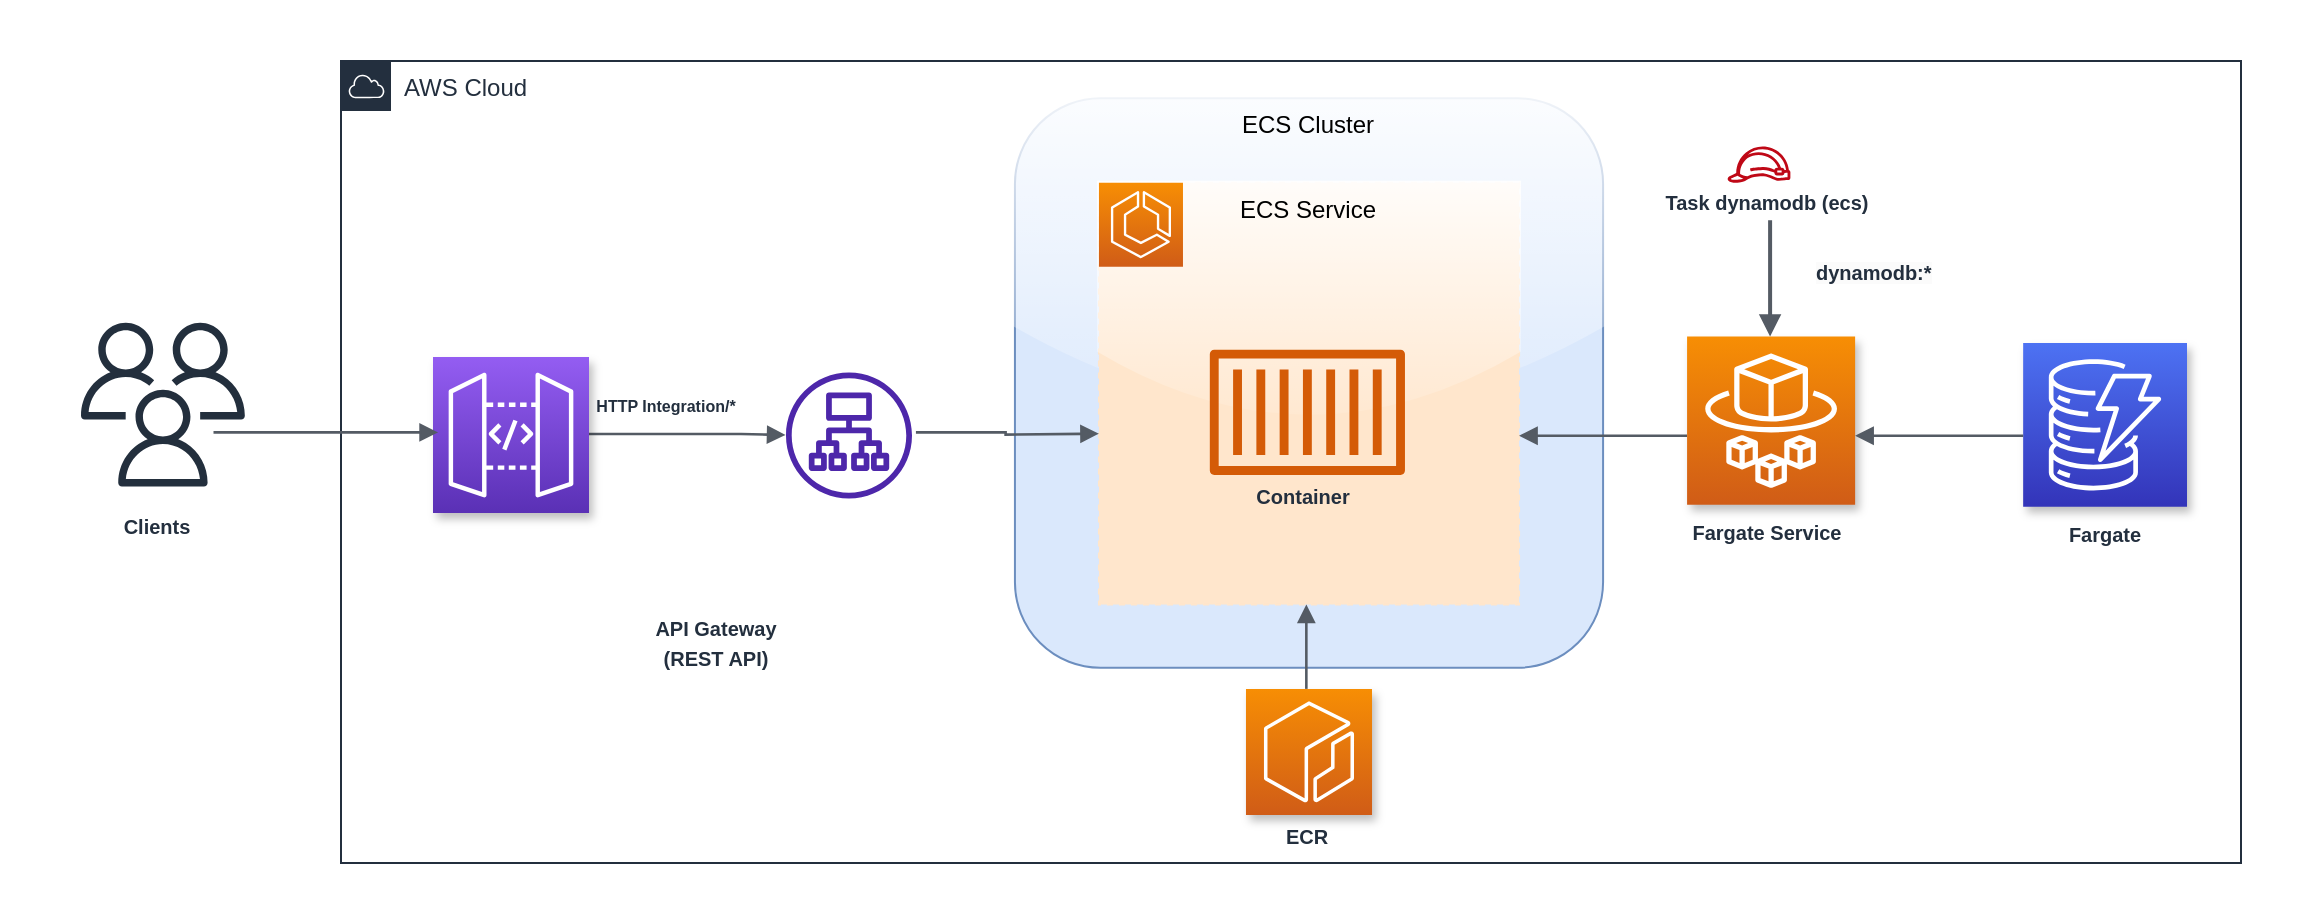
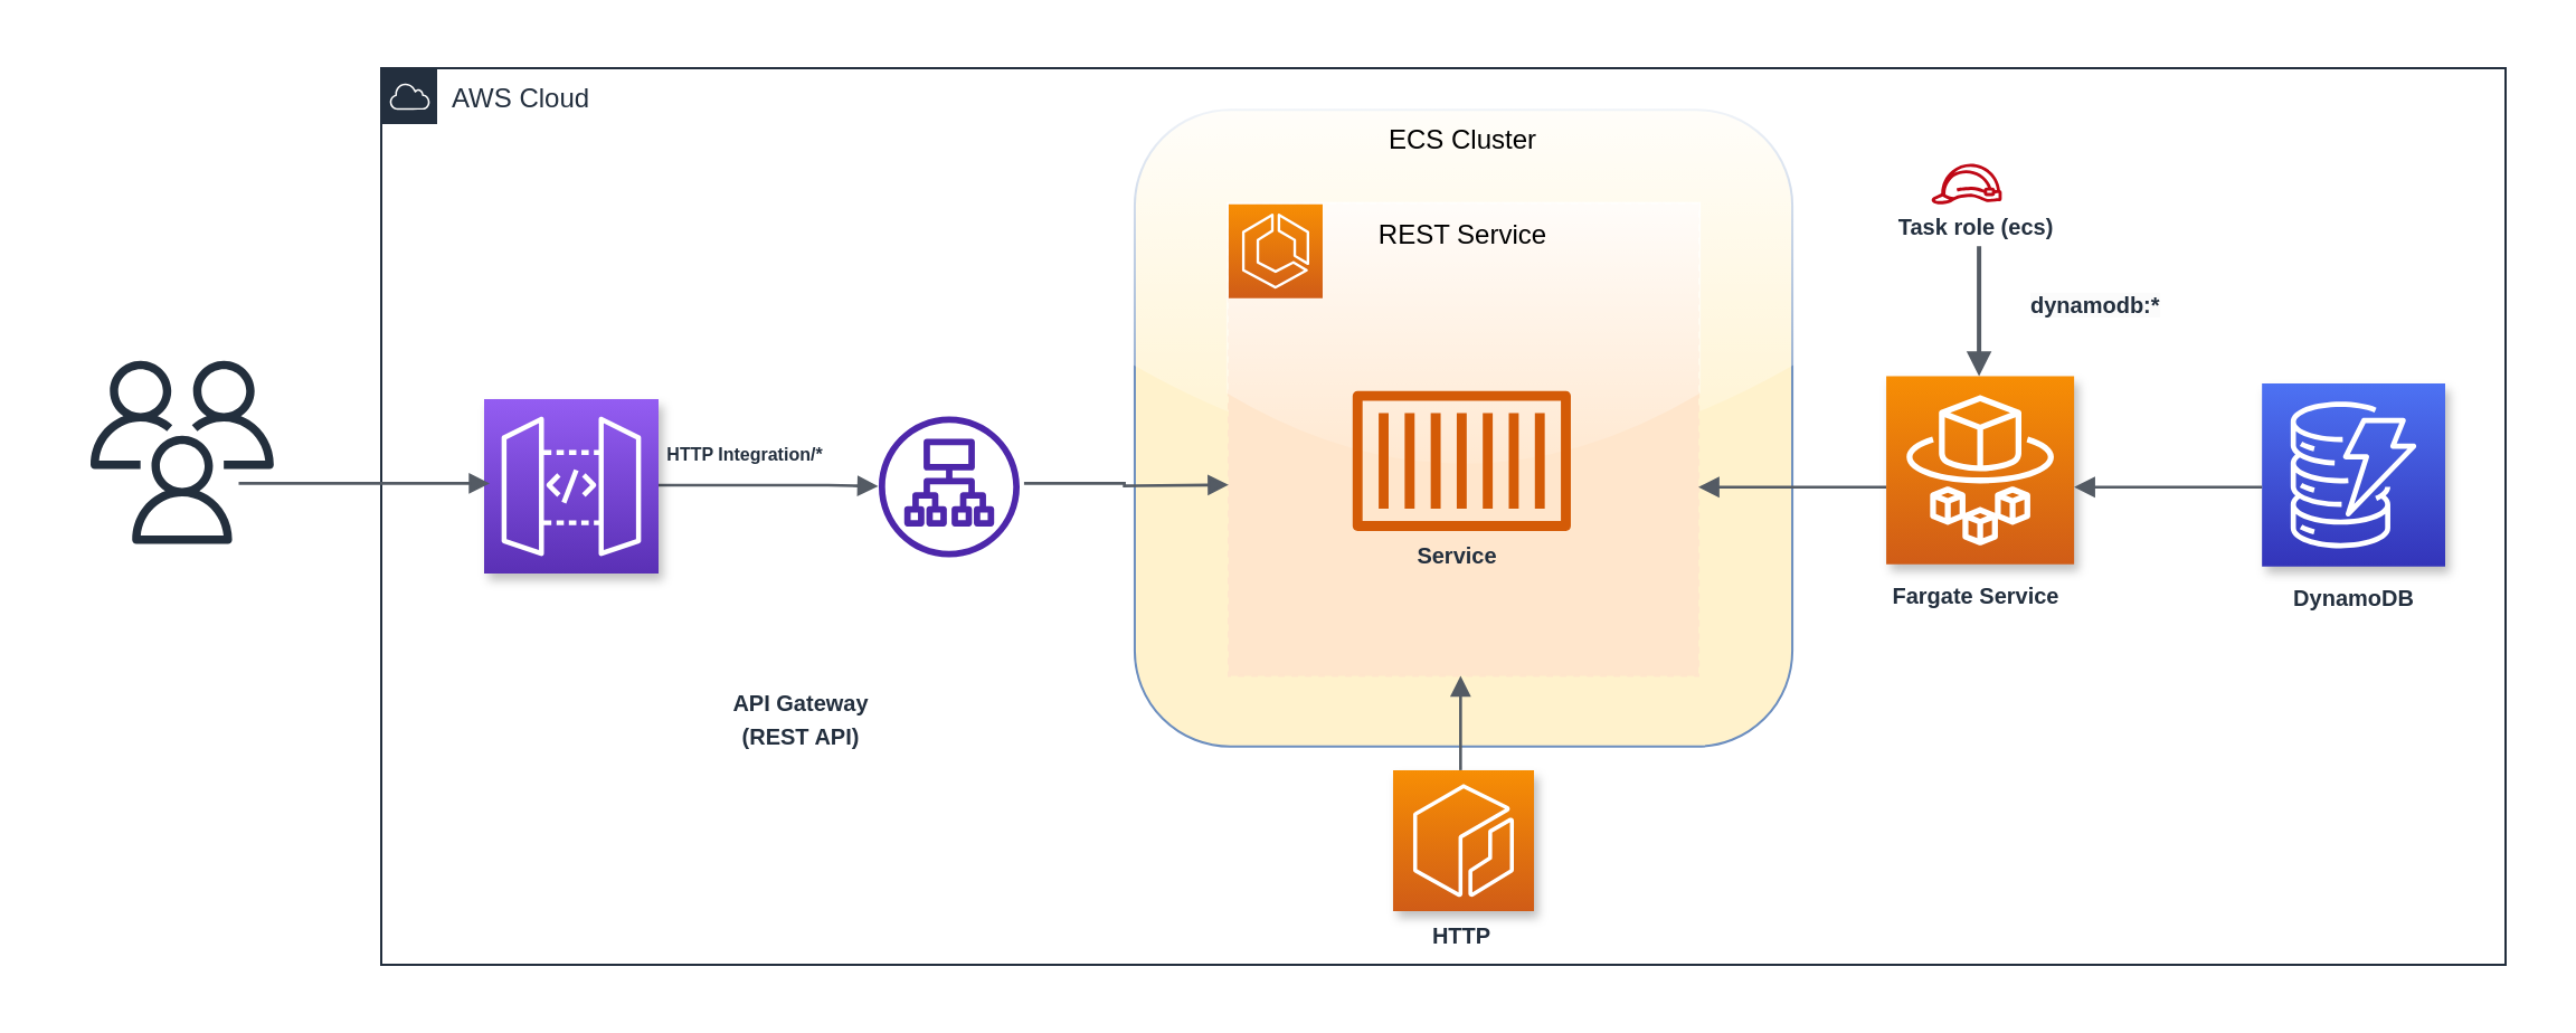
  <mxCell id="0" />
  <mxCell id="1" parent="0" />
  <mxCell id="2" value="" style="group" vertex="1" connectable="0" parent="1"><mxGeometry x="20" y="20" width="1110" height="420" as="geometry" /></mxCell>
  <mxCell id="3" value="" style="group;fillColor=default;fillStyle=auto;spacingTop=0;verticalAlign=middle;labelPosition=center;verticalLabelPosition=middle;align=center;labelBorderColor=none;labelBackgroundColor=none;rounded=0;glass=0;shadow=0;strokeWidth=1;container=0;" parent="2" vertex="1" connectable="0"><mxGeometry width="1110" height="420" as="geometry" /></mxCell>
  <mxCell id="4" value="AWS Cloud" style="points=[[0,0],[0.25,0],[0.5,0],[0.75,0],[1,0],[1,0.25],[1,0.5],[1,0.75],[1,1],[0.75,1],[0.5,1],[0.25,1],[0,1],[0,0.75],[0,0.5],[0,0.25]];outlineConnect=0;gradientColor=none;html=1;whiteSpace=wrap;fontSize=12;fontStyle=0;container=0;pointerEvents=0;collapsible=0;recursiveResize=0;shape=mxgraph.aws4.group;grIcon=mxgraph.aws4.group_aws_cloud;strokeColor=#232F3E;fillColor=none;verticalAlign=top;align=left;spacingLeft=30;fontColor=#232F3E;dashed=0;rounded=0;shadow=0;glass=1;sketch=0;fillStyle=auto;strokeWidth=1;" parent="2" vertex="1"><mxGeometry x="150" y="10" width="950" height="401" as="geometry" /></mxCell>
  <mxCell id="5" value="" style="edgeStyle=orthogonalEdgeStyle;html=1;endArrow=block;elbow=vertical;startArrow=none;endFill=1;strokeColor=#545B64;rounded=0;strokeWidth=1.3;" parent="2" edge="1"><mxGeometry width="100" relative="1" as="geometry"><mxPoint x="270" y="196.5" as="sourcePoint" /><mxPoint x="372.291" y="196.999" as="targetPoint" /><Array as="points"><mxPoint x="350" y="196.5" /><mxPoint x="350" y="196.5" /></Array></mxGeometry></mxCell>
- <mxCell id="6" value="ECS Cluster" style="fillColor=#dae8fc;strokeColor=#6c8ebf;verticalAlign=top;fontStyle=0;shadow=0;glass=1;rounded=1;strokeWidth=1;container=0;" parent="2" vertex="1"><mxGeometry x="486.967" y="28.64" width="294.067" height="284.754" as="geometry" /></mxCell>
- <mxCell id="7" value="ECS Service" style="fillColor=#ffe6cc;strokeColor=#FFE6CC;dashed=1;verticalAlign=top;fontStyle=0;rounded=0;glass=1;shadow=0;fillStyle=auto;gradientColor=none;container=0;" parent="2" vertex="1"><mxGeometry x="528.976" y="70.826" width="210.048" height="210.929" as="geometry" /></mxCell>
+ <mxCell id="6" value="ECS Cluster" style="fillColor=#fff2cc;strokeColor=#6c8ebf;verticalAlign=top;fontStyle=0;shadow=0;glass=1;rounded=1;strokeWidth=1;container=0;" parent="2" vertex="1"><mxGeometry x="486.967" y="28.64" width="294.067" height="284.754" as="geometry" /></mxCell>
+ <mxCell id="7" value="REST Service" style="fillColor=#ffe6cc;strokeColor=#FFE6CC;dashed=1;verticalAlign=top;fontStyle=0;rounded=0;glass=1;shadow=0;fillStyle=auto;gradientColor=none;container=0;" parent="2" vertex="1"><mxGeometry x="528.976" y="70.826" width="210.048" height="210.929" as="geometry" /></mxCell>
  <mxCell id="8" value="" style="points=[[0,0,0],[0.25,0,0],[0.5,0,0],[0.75,0,0],[1,0,0],[0,1,0],[0.25,1,0],[0.5,1,0],[0.75,1,0],[1,1,0],[0,0.25,0],[0,0.5,0],[0,0.75,0],[1,0.25,0],[1,0.5,0],[1,0.75,0]];outlineConnect=0;fontColor=#232F3E;gradientColor=#F78E04;gradientDirection=north;fillColor=#D05C17;strokeColor=#ffffff;dashed=0;verticalLabelPosition=bottom;verticalAlign=top;align=center;html=1;fontSize=12;fontStyle=0;aspect=fixed;shape=mxgraph.aws4.resourceIcon;resIcon=mxgraph.aws4.ecs;shadow=0;container=0;" parent="2" vertex="1"><mxGeometry x="528.976" y="70.826" width="42.01" height="42.01" as="geometry" /></mxCell>
  <mxCell id="9" value="" style="sketch=0;outlineConnect=0;fontColor=#232F3E;gradientColor=none;fillColor=#D45B07;strokeColor=none;dashed=0;verticalLabelPosition=bottom;verticalAlign=top;align=center;html=1;fontSize=12;fontStyle=0;aspect=fixed;pointerEvents=1;shape=mxgraph.aws4.container_1;rounded=0;shadow=0;glass=1;fillStyle=auto;strokeWidth=1;container=0;" parent="2" vertex="1"><mxGeometry x="584.408" y="154.143" width="97.567" height="63.014" as="geometry" /></mxCell>
- <mxCell id="10" value="&lt;span style=&quot;color: rgb(35, 47, 62); font-size: 10px; font-weight: 700;&quot;&gt;Container&lt;/span&gt;" style="text;html=1;align=center;verticalAlign=middle;resizable=0;points=[];autosize=1;strokeColor=none;fillColor=none;container=0;" parent="2" vertex="1"><mxGeometry x="596.433" y="213.203" width="70" height="30" as="geometry" /></mxCell>
+ <mxCell id="10" value="&lt;span style=&quot;color: rgb(35, 47, 62); font-size: 10px; font-weight: 700;&quot;&gt;Service&lt;/span&gt;" style="text;html=1;align=center;verticalAlign=middle;resizable=0;points=[];autosize=1;strokeColor=none;fillColor=none;container=0;" parent="2" vertex="1"><mxGeometry x="596.433" y="213.203" width="70" height="30" as="geometry" /></mxCell>
  <mxCell id="11" value="" style="edgeStyle=orthogonalEdgeStyle;html=1;endArrow=block;elbow=vertical;startArrow=none;endFill=1;strokeColor=#545B64;rounded=0;exitX=1.031;exitY=0.475;exitDx=0;exitDy=0;exitPerimeter=0;strokeWidth=1.3;" parent="2" source="12" edge="1"><mxGeometry width="100" relative="1" as="geometry"><mxPoint x="444.957" y="196.329" as="sourcePoint" /><mxPoint x="528.976" y="196.329" as="targetPoint" /></mxGeometry></mxCell>
  <mxCell id="12" value="" style="sketch=0;outlineConnect=0;fontColor=#232F3E;gradientColor=none;fillColor=#4D27AA;strokeColor=none;dashed=0;verticalLabelPosition=bottom;verticalAlign=top;align=center;html=1;fontSize=12;fontStyle=0;aspect=fixed;pointerEvents=1;shape=mxgraph.aws4.application_load_balancer;rounded=0;shadow=0;glass=1;fillStyle=auto;strokeWidth=1;container=0;" parent="2" vertex="1"><mxGeometry x="372.49" y="165.744" width="63.014" height="63.014" as="geometry" /></mxCell>
  <mxCell id="13" value="" style="edgeStyle=orthogonalEdgeStyle;html=1;endArrow=block;elbow=vertical;startArrow=none;endFill=1;strokeColor=#545B64;rounded=0;strokeWidth=1.3;" parent="2" edge="1"><mxGeometry width="100" relative="1" as="geometry"><mxPoint x="632.666" y="323.941" as="sourcePoint" /><mxPoint x="632.666" y="281.755" as="targetPoint" /></mxGeometry></mxCell>
  <mxCell id="14" value="" style="sketch=0;points=[[0,0,0],[0.25,0,0],[0.5,0,0],[0.75,0,0],[1,0,0],[0,1,0],[0.25,1,0],[0.5,1,0],[0.75,1,0],[1,1,0],[0,0.25,0],[0,0.5,0],[0,0.75,0],[1,0.25,0],[1,0.5,0],[1,0.75,0]];outlineConnect=0;fontColor=#232F3E;gradientColor=#F78E04;gradientDirection=north;fillColor=#D05C17;strokeColor=#ffffff;dashed=0;verticalLabelPosition=bottom;verticalAlign=top;align=center;html=1;fontSize=12;fontStyle=0;aspect=fixed;shape=mxgraph.aws4.resourceIcon;resIcon=mxgraph.aws4.ecr;shadow=1;container=0;" parent="2" vertex="1"><mxGeometry x="602.493" y="323.941" width="63.014" height="63.014" as="geometry" /></mxCell>
- <mxCell id="15" value="&lt;span style=&quot;color: rgb(35, 47, 62); font-size: 10px; font-weight: 700;&quot;&gt;ECR&lt;/span&gt;" style="text;html=1;align=center;verticalAlign=middle;resizable=0;points=[];autosize=1;strokeColor=none;fillColor=none;container=0;" parent="2" vertex="1"><mxGeometry x="612.995" y="383.001" width="40" height="30" as="geometry" /></mxCell>
+ <mxCell id="15" value="&lt;span style=&quot;color: rgb(35, 47, 62); font-size: 10px; font-weight: 700;&quot;&gt;HTTP&lt;/span&gt;" style="text;html=1;align=center;verticalAlign=middle;resizable=0;points=[];autosize=1;strokeColor=none;fillColor=none;container=0;" parent="2" vertex="1"><mxGeometry x="612.995" y="383.001" width="40" height="30" as="geometry" /></mxCell>
  <mxCell id="16" value="" style="edgeStyle=orthogonalEdgeStyle;html=1;endArrow=none;elbow=vertical;startArrow=block;startFill=1;strokeColor=#545B64;rounded=0;strokeWidth=1.3;" parent="2" edge="1"><mxGeometry width="100" relative="1" as="geometry"><mxPoint x="739.024" y="197.383" as="sourcePoint" /><mxPoint x="823.043" y="197.383" as="targetPoint" /></mxGeometry></mxCell>
  <mxCell id="17" value="" style="sketch=0;points=[[0,0,0],[0.25,0,0],[0.5,0,0],[0.75,0,0],[1,0,0],[0,1,0],[0.25,1,0],[0.5,1,0],[0.75,1,0],[1,1,0],[0,0.25,0],[0,0.5,0],[0,0.75,0],[1,0.25,0],[1,0.5,0],[1,0.75,0]];outlineConnect=0;fontColor=#232F3E;gradientColor=#F78E04;gradientDirection=north;fillColor=#D05C17;strokeColor=#ffffff;dashed=0;verticalLabelPosition=bottom;verticalAlign=top;align=center;html=1;fontSize=12;fontStyle=0;aspect=fixed;shape=mxgraph.aws4.resourceIcon;resIcon=mxgraph.aws4.fargate;rounded=0;shadow=1;glass=1;fillStyle=auto;strokeWidth=1;container=0;" parent="2" vertex="1"><mxGeometry x="823.043" y="147.815" width="84.019" height="84.019" as="geometry" /></mxCell>
  <mxCell id="18" value="&lt;span style=&quot;color: rgb(35, 47, 62); font-size: 10px; font-weight: 700;&quot;&gt;Fargate Service&lt;/span&gt;" style="text;html=1;align=center;verticalAlign=middle;resizable=0;points=[];autosize=1;strokeColor=none;fillColor=none;container=0;" parent="2" vertex="1"><mxGeometry x="812.541" y="231.132" width="100" height="30" as="geometry" /></mxCell>
  <mxCell id="19" value="" style="sketch=0;points=[[0,0,0],[0.25,0,0],[0.5,0,0],[0.75,0,0],[1,0,0],[0,1,0],[0.25,1,0],[0.5,1,0],[0.75,1,0],[1,1,0],[0,0.25,0],[0,0.5,0],[0,0.75,0],[1,0.25,0],[1,0.5,0],[1,0.75,0]];outlineConnect=0;fontColor=#232F3E;gradientColor=#4D72F3;gradientDirection=north;fillColor=#3334B9;strokeColor=#ffffff;dashed=0;verticalLabelPosition=bottom;verticalAlign=top;align=center;html=1;fontSize=12;fontStyle=0;aspect=fixed;shape=mxgraph.aws4.resourceIcon;resIcon=mxgraph.aws4.dynamodb;rounded=0;shadow=1;glass=1;fillStyle=auto;strokeWidth=1;container=0;" parent="2" vertex="1"><mxGeometry x="991.081" y="150.979" width="81.919" height="81.919" as="geometry" /></mxCell>
- <mxCell id="20" value="&lt;span style=&quot;color: rgb(35, 47, 62); font-size: 10px; font-weight: 700;&quot;&gt;Fargate&lt;/span&gt;" style="text;html=1;align=center;verticalAlign=middle;resizable=0;points=[];autosize=1;strokeColor=none;fillColor=none;container=0;" parent="2" vertex="1"><mxGeometry x="991.78" y="232.186" width="80" height="30" as="geometry" /></mxCell>
+ <mxCell id="20" value="&lt;span style=&quot;color: rgb(35, 47, 62); font-size: 10px; font-weight: 700;&quot;&gt;DynamoDB&lt;/span&gt;" style="text;html=1;align=center;verticalAlign=middle;resizable=0;points=[];autosize=1;strokeColor=none;fillColor=none;container=0;" parent="2" vertex="1"><mxGeometry x="991.78" y="232.186" width="80" height="30" as="geometry" /></mxCell>
  <mxCell id="21" value="" style="edgeStyle=orthogonalEdgeStyle;html=1;endArrow=none;elbow=vertical;startArrow=block;startFill=1;strokeColor=#545B64;rounded=0;strokeWidth=1.3;" parent="2" edge="1"><mxGeometry width="100" relative="1" as="geometry"><mxPoint x="907.062" y="197.383" as="sourcePoint" /><mxPoint x="991.081" y="197.383" as="targetPoint" /></mxGeometry></mxCell>
  <mxCell id="22" value="" style="sketch=0;outlineConnect=0;fontColor=#232F3E;gradientColor=none;fillColor=#BF0816;strokeColor=none;dashed=0;verticalLabelPosition=bottom;verticalAlign=top;align=center;html=1;fontSize=12;fontStyle=0;aspect=fixed;pointerEvents=1;shape=mxgraph.aws4.role;container=0;" parent="2" vertex="1"><mxGeometry x="843" y="52.76" width="32" height="18.07" as="geometry" /></mxCell>
- <mxCell id="23" value="&lt;span style=&quot;color: rgb(35, 47, 62); font-size: 10px; font-weight: 700;&quot;&gt;Task dynamodb (ecs)&lt;/span&gt;" style="text;html=1;align=center;verticalAlign=middle;resizable=0;points=[];autosize=1;strokeColor=none;fillColor=none;container=0;" parent="2" vertex="1"><mxGeometry x="818.0" y="65.823" width="90" height="30" as="geometry" /></mxCell>
+ <mxCell id="23" value="&lt;span style=&quot;color: rgb(35, 47, 62); font-size: 10px; font-weight: 700;&quot;&gt;Task role (ecs)&lt;/span&gt;" style="text;html=1;align=center;verticalAlign=middle;resizable=0;points=[];autosize=1;strokeColor=none;fillColor=none;container=0;" parent="2" vertex="1"><mxGeometry x="818.0" y="65.823" width="90" height="30" as="geometry" /></mxCell>
  <mxCell id="24" value="" style="edgeStyle=orthogonalEdgeStyle;html=1;endArrow=block;elbow=vertical;startArrow=none;endFill=1;strokeColor=#545B64;rounded=0;strokeWidth=2;" parent="2" edge="1"><mxGeometry width="100" relative="1" as="geometry"><mxPoint x="864.55" y="89.62" as="sourcePoint" /><mxPoint x="864.55" y="147.81" as="targetPoint" /></mxGeometry></mxCell>
  <mxCell id="25" value="&lt;span style=&quot;color: rgb(35, 47, 62); font-family: Helvetica; font-size: 10px; font-style: normal; font-variant-ligatures: normal; font-variant-caps: normal; font-weight: 700; letter-spacing: normal; orphans: 2; text-align: center; text-indent: 0px; text-transform: none; widows: 2; word-spacing: 0px; -webkit-text-stroke-width: 0px; background-color: rgb(251, 251, 251); text-decoration-thickness: initial; text-decoration-style: initial; text-decoration-color: initial; float: none; display: inline !important;&quot;&gt;dynamodb:*&lt;/span&gt;" style="text;whiteSpace=wrap;html=1;container=0;" parent="2" vertex="1"><mxGeometry x="886" y="102.49" width="70" height="27.15" as="geometry" /></mxCell>
  <mxCell id="26" value="&lt;span style=&quot;color: rgb(35, 47, 62); font-weight: 700;&quot;&gt;&lt;font style=&quot;font-size: 8px;&quot;&gt;HTTP Integration/*&lt;/font&gt;&lt;/span&gt;" style="text;html=1;strokeColor=none;fillColor=none;align=center;verticalAlign=middle;whiteSpace=wrap;rounded=0;shadow=0;glass=1;sketch=0;fillStyle=auto;strokeWidth=1;container=0;" vertex="1" parent="2"><mxGeometry x="267.79" y="165.74" width="90" height="32.11" as="geometry" /></mxCell>
  <mxCell id="27" value="" style="sketch=0;points=[[0,0,0],[0.25,0,0],[0.5,0,0],[0.75,0,0],[1,0,0],[0,1,0],[0.25,1,0],[0.5,1,0],[0.75,1,0],[1,1,0],[0,0.25,0],[0,0.5,0],[0,0.75,0],[1,0.25,0],[1,0.5,0],[1,0.75,0]];outlineConnect=0;fontColor=#232F3E;gradientColor=#945DF2;gradientDirection=north;fillColor=#5A30B5;strokeColor=#ffffff;dashed=0;verticalLabelPosition=bottom;verticalAlign=top;align=center;html=1;fontSize=12;fontStyle=0;aspect=fixed;shape=mxgraph.aws4.resourceIcon;resIcon=mxgraph.aws4.api_gateway;shadow=1;container=0;" parent="2" vertex="1"><mxGeometry x="196" y="158" width="78" height="78" as="geometry" /></mxCell>
  <mxCell id="28" value="&lt;span style=&quot;color: rgb(35, 47, 62); font-size: 10px; font-weight: 700;&quot;&gt;API Gateway&lt;br&gt;(REST API)&lt;/span&gt;" style="text;html=1;strokeColor=none;fillColor=none;align=center;verticalAlign=middle;whiteSpace=wrap;rounded=0;shadow=0;glass=1;sketch=0;fillStyle=auto;strokeWidth=1;container=0;" parent="2" vertex="1"><mxGeometry x="289.997" y="285.077" width="95.572" height="31.639" as="geometry" /></mxCell>
  <mxCell id="29" value="" style="edgeStyle=orthogonalEdgeStyle;html=1;endArrow=block;elbow=vertical;startArrow=none;endFill=1;strokeColor=#545B64;rounded=0;strokeWidth=1.3;" parent="2" edge="1"><mxGeometry width="100" relative="1" as="geometry"><mxPoint x="86.251" y="195.689" as="sourcePoint" /><mxPoint x="198.541" y="195.689" as="targetPoint" /></mxGeometry></mxCell>
  <mxCell id="30" value="" style="sketch=0;outlineConnect=0;fontColor=#232F3E;gradientColor=none;fillColor=#232F3D;strokeColor=none;dashed=0;verticalLabelPosition=bottom;verticalAlign=top;align=center;html=1;fontSize=12;fontStyle=0;aspect=fixed;pointerEvents=1;shape=mxgraph.aws4.users;container=0;" parent="2" vertex="1"><mxGeometry x="20" y="140.847" width="81.919" height="81.919" as="geometry" /></mxCell>
- <mxCell id="31" value="&lt;span style=&quot;color: rgb(35, 47, 62); font-size: 10px; font-weight: 700;&quot;&gt;Clients&lt;/span&gt;" style="text;html=1;align=center;verticalAlign=middle;resizable=0;points=[];autosize=1;strokeColor=none;fillColor=none;container=0;" parent="2" vertex="1"><mxGeometry x="27.86" y="228.383" width="60" height="30" as="geometry" /></mxCell>
